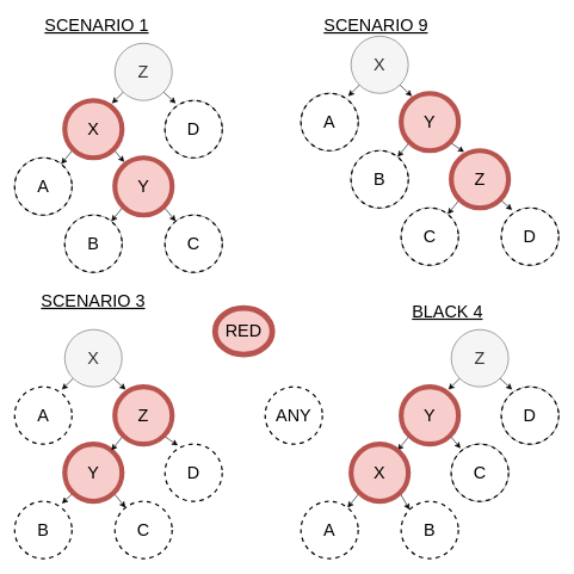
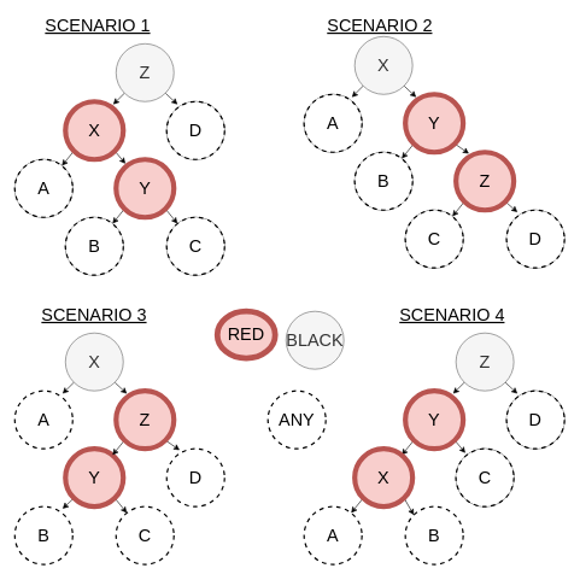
  <mxCell id="0" />
  <mxCell id="1" parent="0" />
  <mxCell id="2" style="rounded=0;orthogonalLoop=1;jettySize=auto;html=1;exitX=0;exitY=1;exitDx=0;exitDy=0;entryX=0.825;entryY=0.05;entryDx=0;entryDy=0;entryPerimeter=0;fontSize=24;" edge="1" parent="1" source="4" target="7"><mxGeometry relative="1" as="geometry" /></mxCell>
  <mxCell id="3" style="edgeStyle=none;rounded=0;orthogonalLoop=1;jettySize=auto;html=1;exitX=1;exitY=1;exitDx=0;exitDy=0;entryX=0.188;entryY=0.05;entryDx=0;entryDy=0;entryPerimeter=0;fontSize=24;" edge="1" parent="1" source="4" target="12"><mxGeometry relative="1" as="geometry" /></mxCell>
  <mxCell id="4" value="&lt;font style=&quot;font-size: 24px&quot;&gt;Z&lt;/font&gt;" style="ellipse;whiteSpace=wrap;html=1;aspect=fixed;fillColor=#f5f5f5;fontColor=#333333;strokeColor=#666666;" vertex="1" parent="1"><mxGeometry x="160" y="60" width="80" height="80" as="geometry" /></mxCell>
  <mxCell id="5" style="edgeStyle=none;rounded=0;orthogonalLoop=1;jettySize=auto;html=1;exitX=0;exitY=1;exitDx=0;exitDy=0;fontSize=24;" edge="1" parent="1" source="7" target="11"><mxGeometry relative="1" as="geometry" /></mxCell>
  <mxCell id="6" style="edgeStyle=none;rounded=0;orthogonalLoop=1;jettySize=auto;html=1;exitX=1;exitY=1;exitDx=0;exitDy=0;entryX=0.163;entryY=0.075;entryDx=0;entryDy=0;entryPerimeter=0;fontSize=24;" edge="1" parent="1" source="7" target="10"><mxGeometry relative="1" as="geometry" /></mxCell>
  <mxCell id="7" value="&lt;font style=&quot;font-size: 24px&quot;&gt;X&lt;/font&gt;" style="ellipse;whiteSpace=wrap;html=1;aspect=fixed;" vertex="1" parent="1"><mxGeometry x="90" y="140" width="80" height="80" as="geometry" /></mxCell>
  <mxCell id="8" style="edgeStyle=none;rounded=0;orthogonalLoop=1;jettySize=auto;html=1;exitX=0;exitY=1;exitDx=0;exitDy=0;fontSize=24;" edge="1" parent="1" source="10" target="13"><mxGeometry relative="1" as="geometry" /></mxCell>
  <mxCell id="9" style="edgeStyle=none;rounded=0;orthogonalLoop=1;jettySize=auto;html=1;exitX=1;exitY=1;exitDx=0;exitDy=0;fontSize=24;" edge="1" parent="1" source="10" target="14"><mxGeometry relative="1" as="geometry" /></mxCell>
  <mxCell id="10" value="&lt;font style=&quot;font-size: 24px&quot;&gt;Y&lt;/font&gt;" style="ellipse;whiteSpace=wrap;html=1;aspect=fixed;" vertex="1" parent="1"><mxGeometry x="160" y="220" width="80" height="80" as="geometry" /></mxCell>
  <mxCell id="11" value="&lt;font style=&quot;font-size: 24px&quot;&gt;A&lt;/font&gt;" style="ellipse;whiteSpace=wrap;html=1;aspect=fixed;" vertex="1" parent="1"><mxGeometry x="20" y="220" width="80" height="80" as="geometry" /></mxCell>
  <mxCell id="12" value="&lt;font style=&quot;font-size: 24px&quot;&gt;D&lt;/font&gt;" style="ellipse;whiteSpace=wrap;html=1;aspect=fixed;" vertex="1" parent="1"><mxGeometry x="230" y="140" width="80" height="80" as="geometry" /></mxCell>
  <mxCell id="13" value="&lt;font style=&quot;font-size: 24px&quot;&gt;B&lt;/font&gt;" style="ellipse;whiteSpace=wrap;html=1;aspect=fixed;" vertex="1" parent="1"><mxGeometry x="90" y="300" width="80" height="80" as="geometry" /></mxCell>
  <mxCell id="14" value="&lt;font style=&quot;font-size: 24px&quot;&gt;C&lt;/font&gt;" style="ellipse;whiteSpace=wrap;html=1;aspect=fixed;" vertex="1" parent="1"><mxGeometry x="230" y="300" width="80" height="80" as="geometry" /></mxCell>
  <mxCell id="15" style="rounded=0;orthogonalLoop=1;jettySize=auto;html=1;exitX=0;exitY=1;exitDx=0;exitDy=0;entryX=0.825;entryY=0.05;entryDx=0;entryDy=0;entryPerimeter=0;fontSize=24;" edge="1" parent="1" source="17" target="18"><mxGeometry relative="1" as="geometry" /></mxCell>
  <mxCell id="16" style="edgeStyle=none;rounded=0;orthogonalLoop=1;jettySize=auto;html=1;exitX=1;exitY=1;exitDx=0;exitDy=0;entryX=0.188;entryY=0.05;entryDx=0;entryDy=0;entryPerimeter=0;fontSize=24;" edge="1" parent="1" source="17" target="22"><mxGeometry relative="1" as="geometry" /></mxCell>
  <mxCell id="17" value="&lt;font style=&quot;font-size: 24px&quot;&gt;X&lt;/font&gt;" style="ellipse;whiteSpace=wrap;html=1;aspect=fixed;fillColor=#f5f5f5;fontColor=#333333;strokeColor=#666666;" vertex="1" parent="1"><mxGeometry x="490" y="50" width="80" height="80" as="geometry" /></mxCell>
  <mxCell id="18" value="&lt;font style=&quot;font-size: 24px&quot;&gt;A&lt;/font&gt;" style="ellipse;whiteSpace=wrap;html=1;aspect=fixed;" vertex="1" parent="1"><mxGeometry x="420" y="130" width="80" height="80" as="geometry" /></mxCell>
  <mxCell id="19" value="&lt;font style=&quot;font-size: 24px&quot;&gt;B&lt;/font&gt;" style="ellipse;whiteSpace=wrap;html=1;aspect=fixed;" vertex="1" parent="1"><mxGeometry x="490" y="210" width="80" height="80" as="geometry" /></mxCell>
  <mxCell id="20" style="edgeStyle=none;rounded=0;orthogonalLoop=1;jettySize=auto;html=1;exitX=0;exitY=1;exitDx=0;exitDy=0;fontSize=24;" edge="1" parent="1" source="22" target="19"><mxGeometry relative="1" as="geometry" /></mxCell>
  <mxCell id="21" style="edgeStyle=none;rounded=0;orthogonalLoop=1;jettySize=auto;html=1;exitX=1;exitY=1;exitDx=0;exitDy=0;entryX=0.225;entryY=0.025;entryDx=0;entryDy=0;fontSize=24;entryPerimeter=0;" edge="1" parent="1" source="22" target="25"><mxGeometry relative="1" as="geometry" /></mxCell>
  <mxCell id="22" value="&lt;font style=&quot;font-size: 24px&quot;&gt;Y&lt;/font&gt;" style="ellipse;whiteSpace=wrap;html=1;aspect=fixed;" vertex="1" parent="1"><mxGeometry x="560" y="130" width="80" height="80" as="geometry" /></mxCell>
  <mxCell id="23" style="edgeStyle=none;rounded=0;orthogonalLoop=1;jettySize=auto;html=1;exitX=0;exitY=1;exitDx=0;exitDy=0;fontSize=24;" edge="1" parent="1" source="25" target="26"><mxGeometry relative="1" as="geometry" /></mxCell>
  <mxCell id="24" style="edgeStyle=none;rounded=0;orthogonalLoop=1;jettySize=auto;html=1;exitX=1;exitY=1;exitDx=0;exitDy=0;entryX=0.188;entryY=0.038;entryDx=0;entryDy=0;entryPerimeter=0;fontSize=24;" edge="1" parent="1" source="25" target="27"><mxGeometry relative="1" as="geometry" /></mxCell>
  <mxCell id="25" value="&lt;font style=&quot;font-size: 24px&quot;&gt;Z&lt;/font&gt;" style="ellipse;whiteSpace=wrap;html=1;aspect=fixed;" vertex="1" parent="1"><mxGeometry x="630" y="210" width="80" height="80" as="geometry" /></mxCell>
  <mxCell id="26" value="&lt;font style=&quot;font-size: 24px&quot;&gt;C&lt;/font&gt;" style="ellipse;whiteSpace=wrap;html=1;aspect=fixed;" vertex="1" parent="1"><mxGeometry x="560" y="290" width="80" height="80" as="geometry" /></mxCell>
  <mxCell id="27" value="&lt;font style=&quot;font-size: 24px&quot;&gt;D&lt;/font&gt;" style="ellipse;whiteSpace=wrap;html=1;aspect=fixed;" vertex="1" parent="1"><mxGeometry x="700" y="290" width="80" height="80" as="geometry" /></mxCell>
  <mxCell id="28" style="rounded=0;orthogonalLoop=1;jettySize=auto;html=1;exitX=0;exitY=1;exitDx=0;exitDy=0;entryX=0.825;entryY=0.05;entryDx=0;entryDy=0;entryPerimeter=0;fontSize=24;" edge="1" parent="1" source="30" target="31"><mxGeometry relative="1" as="geometry" /></mxCell>
  <mxCell id="29" style="edgeStyle=none;rounded=0;orthogonalLoop=1;jettySize=auto;html=1;exitX=1;exitY=1;exitDx=0;exitDy=0;entryX=0.188;entryY=0.05;entryDx=0;entryDy=0;entryPerimeter=0;fontSize=24;" edge="1" parent="1" source="30" target="37"><mxGeometry relative="1" as="geometry" /></mxCell>
  <mxCell id="30" value="&lt;font style=&quot;font-size: 24px&quot;&gt;X&lt;/font&gt;" style="ellipse;whiteSpace=wrap;html=1;aspect=fixed;fillColor=#f5f5f5;fontColor=#333333;strokeColor=#666666;" vertex="1" parent="1"><mxGeometry x="90" y="460" width="80" height="80" as="geometry" /></mxCell>
  <mxCell id="31" value="&lt;font style=&quot;font-size: 24px&quot;&gt;A&lt;/font&gt;" style="ellipse;whiteSpace=wrap;html=1;aspect=fixed;dashed=1;strokeWidth=2;" vertex="1" parent="1"><mxGeometry x="20" y="540" width="80" height="80" as="geometry" /></mxCell>
  <mxCell id="32" style="edgeStyle=none;rounded=0;orthogonalLoop=1;jettySize=auto;html=1;exitX=0;exitY=1;exitDx=0;exitDy=0;entryX=0.825;entryY=0.038;entryDx=0;entryDy=0;entryPerimeter=0;fontSize=24;" edge="1" parent="1" source="34" target="39"><mxGeometry relative="1" as="geometry" /></mxCell>
  <mxCell id="33" style="edgeStyle=none;rounded=0;orthogonalLoop=1;jettySize=auto;html=1;exitX=1;exitY=1;exitDx=0;exitDy=0;fontSize=24;" edge="1" parent="1" source="34" target="40"><mxGeometry relative="1" as="geometry" /></mxCell>
  <mxCell id="34" value="&lt;font style=&quot;font-size: 24px&quot;&gt;Y&lt;/font&gt;" style="ellipse;whiteSpace=wrap;html=1;aspect=fixed;fillColor=#f8cecc;strokeColor=#b85450;strokeWidth=7;" vertex="1" parent="1"><mxGeometry x="90" y="620" width="80" height="80" as="geometry" /></mxCell>
  <mxCell id="35" style="edgeStyle=none;rounded=0;orthogonalLoop=1;jettySize=auto;html=1;exitX=0;exitY=1;exitDx=0;exitDy=0;fontSize=24;" edge="1" parent="1" source="37" target="34"><mxGeometry relative="1" as="geometry" /></mxCell>
  <mxCell id="36" style="edgeStyle=none;rounded=0;orthogonalLoop=1;jettySize=auto;html=1;exitX=1;exitY=1;exitDx=0;exitDy=0;entryX=0.225;entryY=0.025;entryDx=0;entryDy=0;fontSize=24;entryPerimeter=0;" edge="1" parent="1" source="37" target="38"><mxGeometry relative="1" as="geometry" /></mxCell>
  <mxCell id="37" value="&lt;font style=&quot;font-size: 24px&quot;&gt;Z&lt;/font&gt;" style="ellipse;whiteSpace=wrap;html=1;aspect=fixed;" vertex="1" parent="1"><mxGeometry x="160" y="540" width="80" height="80" as="geometry" /></mxCell>
  <mxCell id="38" value="&lt;font style=&quot;font-size: 24px&quot;&gt;D&lt;/font&gt;" style="ellipse;whiteSpace=wrap;html=1;aspect=fixed;dashed=1;strokeWidth=2;" vertex="1" parent="1"><mxGeometry x="230" y="620" width="80" height="80" as="geometry" /></mxCell>
  <mxCell id="39" value="&lt;font style=&quot;font-size: 24px&quot;&gt;B&lt;/font&gt;" style="ellipse;whiteSpace=wrap;html=1;aspect=fixed;dashed=1;strokeWidth=2;" vertex="1" parent="1"><mxGeometry x="20" y="700" width="80" height="80" as="geometry" /></mxCell>
  <mxCell id="40" value="&lt;font style=&quot;font-size: 24px&quot;&gt;C&lt;/font&gt;" style="ellipse;whiteSpace=wrap;html=1;aspect=fixed;dashed=1;strokeWidth=2;" vertex="1" parent="1"><mxGeometry x="160" y="700" width="80" height="80" as="geometry" /></mxCell>
  <mxCell id="41" style="rounded=0;orthogonalLoop=1;jettySize=auto;html=1;exitX=0;exitY=1;exitDx=0;exitDy=0;entryX=0.825;entryY=0.05;entryDx=0;entryDy=0;entryPerimeter=0;fontSize=24;" edge="1" parent="1" source="43" target="46"><mxGeometry relative="1" as="geometry" /></mxCell>
  <mxCell id="42" style="edgeStyle=none;rounded=0;orthogonalLoop=1;jettySize=auto;html=1;exitX=1;exitY=1;exitDx=0;exitDy=0;entryX=0.188;entryY=0.05;entryDx=0;entryDy=0;entryPerimeter=0;fontSize=24;" edge="1" parent="1" source="43" target="51"><mxGeometry relative="1" as="geometry" /></mxCell>
  <mxCell id="43" value="&lt;font style=&quot;font-size: 24px&quot;&gt;Z&lt;/font&gt;" style="ellipse;whiteSpace=wrap;html=1;aspect=fixed;fillColor=#f5f5f5;fontColor=#333333;strokeColor=#666666;" vertex="1" parent="1"><mxGeometry x="630" y="460" width="80" height="80" as="geometry" /></mxCell>
  <mxCell id="44" style="edgeStyle=none;rounded=0;orthogonalLoop=1;jettySize=auto;html=1;exitX=0;exitY=1;exitDx=0;exitDy=0;fontSize=24;" edge="1" parent="1" source="46" target="50"><mxGeometry relative="1" as="geometry" /></mxCell>
  <mxCell id="45" style="edgeStyle=none;rounded=0;orthogonalLoop=1;jettySize=auto;html=1;exitX=1;exitY=1;exitDx=0;exitDy=0;entryX=0.163;entryY=0.075;entryDx=0;entryDy=0;entryPerimeter=0;fontSize=24;" edge="1" parent="1" source="46" target="47"><mxGeometry relative="1" as="geometry" /></mxCell>
  <mxCell id="46" value="&lt;font style=&quot;font-size: 24px&quot;&gt;Y&lt;/font&gt;" style="ellipse;whiteSpace=wrap;html=1;aspect=fixed;fillColor=#f8cecc;strokeColor=#b85450;strokeWidth=7;" vertex="1" parent="1"><mxGeometry x="560" y="540" width="80" height="80" as="geometry" /></mxCell>
  <mxCell id="47" value="&lt;font style=&quot;font-size: 24px&quot;&gt;C&lt;/font&gt;" style="ellipse;whiteSpace=wrap;html=1;aspect=fixed;" vertex="1" parent="1"><mxGeometry x="630" y="620" width="80" height="80" as="geometry" /></mxCell>
  <mxCell id="48" style="edgeStyle=none;rounded=0;orthogonalLoop=1;jettySize=auto;html=1;exitX=0;exitY=1;exitDx=0;exitDy=0;fontSize=24;" edge="1" parent="1" source="50" target="52"><mxGeometry relative="1" as="geometry" /></mxCell>
  <mxCell id="49" style="edgeStyle=none;rounded=0;orthogonalLoop=1;jettySize=auto;html=1;exitX=1;exitY=1;exitDx=0;exitDy=0;entryX=0;entryY=0;entryDx=0;entryDy=0;fontSize=24;" edge="1" parent="1" source="50" target="53"><mxGeometry relative="1" as="geometry" /></mxCell>
  <mxCell id="50" value="&lt;font style=&quot;font-size: 24px&quot;&gt;X&lt;/font&gt;" style="ellipse;whiteSpace=wrap;html=1;aspect=fixed;fillColor=#f8cecc;strokeColor=#b85450;strokeWidth=7;" vertex="1" parent="1"><mxGeometry x="490" y="620" width="80" height="80" as="geometry" /></mxCell>
  <mxCell id="51" value="&lt;font style=&quot;font-size: 24px&quot;&gt;D&lt;/font&gt;" style="ellipse;whiteSpace=wrap;html=1;aspect=fixed;" vertex="1" parent="1"><mxGeometry x="700" y="540" width="80" height="80" as="geometry" /></mxCell>
  <mxCell id="52" value="&lt;font style=&quot;font-size: 24px&quot;&gt;A&lt;/font&gt;" style="ellipse;whiteSpace=wrap;html=1;aspect=fixed;dashed=1;strokeWidth=2;" vertex="1" parent="1"><mxGeometry x="420" y="700" width="80" height="80" as="geometry" /></mxCell>
  <mxCell id="53" value="&lt;font style=&quot;font-size: 24px&quot;&gt;B&lt;/font&gt;" style="ellipse;whiteSpace=wrap;html=1;aspect=fixed;dashed=1;strokeWidth=2;" vertex="1" parent="1"><mxGeometry x="560" y="700" width="80" height="80" as="geometry" /></mxCell>
  <mxCell id="54" value="&lt;u&gt;SCENARIO 1&lt;/u&gt;" style="text;html=1;strokeColor=none;fillColor=none;align=center;verticalAlign=middle;whiteSpace=wrap;rounded=0;fontSize=24;" vertex="1" parent="1"><mxGeometry x="40" y="20" width="190" height="30" as="geometry" /></mxCell>
- <mxCell id="55" value="&lt;u&gt;SCENARIO 9&lt;/u&gt;" style="text;html=1;strokeColor=none;fillColor=none;align=center;verticalAlign=middle;whiteSpace=wrap;rounded=0;fontSize=24;" vertex="1" parent="1"><mxGeometry x="430" y="20" width="190" height="30" as="geometry" /></mxCell>
- <mxCell id="56" value="&lt;u&gt;SCENARIO 3&lt;/u&gt;" style="text;html=1;strokeColor=none;fillColor=none;align=center;verticalAlign=middle;whiteSpace=wrap;rounded=0;fontSize=24;" vertex="1" parent="1"><mxGeometry x="35" y="405" width="190" height="30" as="geometry" /></mxCell>
- <mxCell id="57" value="&lt;u&gt;BLACK 4&lt;/u&gt;" style="text;html=1;strokeColor=none;fillColor=none;align=center;verticalAlign=middle;whiteSpace=wrap;rounded=0;fontSize=24;" vertex="1" parent="1"><mxGeometry x="530" y="420" width="190" height="30" as="geometry" /></mxCell>
+ <mxCell id="55" value="&lt;u&gt;SCENARIO 2&lt;/u&gt;" style="text;html=1;strokeColor=none;fillColor=none;align=center;verticalAlign=middle;whiteSpace=wrap;rounded=0;fontSize=24;" vertex="1" parent="1"><mxGeometry x="430" y="20" width="190" height="30" as="geometry" /></mxCell>
+ <mxCell id="56" value="&lt;u&gt;SCENARIO 3&lt;/u&gt;" style="text;html=1;strokeColor=none;fillColor=none;align=center;verticalAlign=middle;whiteSpace=wrap;rounded=0;fontSize=24;" vertex="1" parent="1"><mxGeometry x="35" y="420" width="190" height="30" as="geometry" /></mxCell>
+ <mxCell id="57" value="&lt;u&gt;SCENARIO 4&lt;/u&gt;" style="text;html=1;strokeColor=none;fillColor=none;align=center;verticalAlign=middle;whiteSpace=wrap;rounded=0;fontSize=24;" vertex="1" parent="1"><mxGeometry x="530" y="420" width="190" height="30" as="geometry" /></mxCell>
  <mxCell id="58" value="&lt;font style=&quot;font-size: 24px&quot;&gt;RED&lt;/font&gt;" style="ellipse;whiteSpace=wrap;html=1;aspect=fixed;fillColor=#f8cecc;strokeColor=#b85450;strokeWidth=8;" vertex="1" parent="1"><mxGeometry x="300" y="430" width="80" height="65" as="geometry" /></mxCell>
+ <mxCell id="59" value="&lt;font style=&quot;font-size: 24px&quot;&gt;BLACK&lt;/font&gt;" style="ellipse;whiteSpace=wrap;html=1;aspect=fixed;fillColor=#f5f5f5;fontColor=#333333;strokeColor=#666666;" vertex="1" parent="1"><mxGeometry x="395" y="430" width="80" height="80" as="geometry" /></mxCell>
  <mxCell id="60" value="&lt;span style=&quot;font-size: 24px&quot;&gt;ANY&lt;/span&gt;" style="ellipse;whiteSpace=wrap;html=1;aspect=fixed;dashed=1;strokeWidth=2;" vertex="1" parent="1"><mxGeometry x="370" y="540" width="80" height="80" as="geometry" /></mxCell>
  <mxCell id="61" value="&lt;font style=&quot;font-size: 24px&quot;&gt;X&lt;/font&gt;" style="ellipse;whiteSpace=wrap;html=1;aspect=fixed;fillColor=#f8cecc;strokeColor=#b85450;strokeWidth=7;" vertex="1" parent="1"><mxGeometry x="90" y="140" width="80" height="80" as="geometry" /></mxCell>
  <mxCell id="62" value="&lt;font style=&quot;font-size: 24px&quot;&gt;Y&lt;/font&gt;" style="ellipse;whiteSpace=wrap;html=1;aspect=fixed;fillColor=#f8cecc;strokeColor=#b85450;strokeWidth=7;" vertex="1" parent="1"><mxGeometry x="160" y="220" width="80" height="80" as="geometry" /></mxCell>
  <mxCell id="63" value="&lt;font style=&quot;font-size: 24px&quot;&gt;Y&lt;/font&gt;" style="ellipse;whiteSpace=wrap;html=1;aspect=fixed;fillColor=#f8cecc;strokeColor=#b85450;strokeWidth=7;" vertex="1" parent="1"><mxGeometry x="560" y="130" width="80" height="80" as="geometry" /></mxCell>
  <mxCell id="64" value="&lt;font style=&quot;font-size: 24px&quot;&gt;Z&lt;/font&gt;" style="ellipse;whiteSpace=wrap;html=1;aspect=fixed;fillColor=#f8cecc;strokeColor=#b85450;strokeWidth=7;" vertex="1" parent="1"><mxGeometry x="630" y="210" width="80" height="80" as="geometry" /></mxCell>
  <mxCell id="65" value="&lt;font style=&quot;font-size: 24px&quot;&gt;Z&lt;/font&gt;" style="ellipse;whiteSpace=wrap;html=1;aspect=fixed;fillColor=#f8cecc;strokeColor=#b85450;strokeWidth=7;" vertex="1" parent="1"><mxGeometry x="160" y="540" width="80" height="80" as="geometry" /></mxCell>
  <mxCell id="66" value="&lt;font style=&quot;font-size: 24px&quot;&gt;A&lt;/font&gt;" style="ellipse;whiteSpace=wrap;html=1;aspect=fixed;dashed=1;strokeWidth=2;" vertex="1" parent="1"><mxGeometry x="20" y="220" width="80" height="80" as="geometry" /></mxCell>
  <mxCell id="67" value="&lt;font style=&quot;font-size: 24px&quot;&gt;B&lt;/font&gt;" style="ellipse;whiteSpace=wrap;html=1;aspect=fixed;dashed=1;strokeWidth=2;" vertex="1" parent="1"><mxGeometry x="90" y="300" width="80" height="80" as="geometry" /></mxCell>
  <mxCell id="68" value="&lt;font style=&quot;font-size: 24px&quot;&gt;C&lt;/font&gt;" style="ellipse;whiteSpace=wrap;html=1;aspect=fixed;dashed=1;strokeWidth=2;" vertex="1" parent="1"><mxGeometry x="230" y="300" width="80" height="80" as="geometry" /></mxCell>
  <mxCell id="69" value="&lt;font style=&quot;font-size: 24px&quot;&gt;D&lt;/font&gt;" style="ellipse;whiteSpace=wrap;html=1;aspect=fixed;dashed=1;strokeWidth=2;" vertex="1" parent="1"><mxGeometry x="230" y="140" width="80" height="80" as="geometry" /></mxCell>
  <mxCell id="70" value="&lt;font style=&quot;font-size: 24px&quot;&gt;A&lt;/font&gt;" style="ellipse;whiteSpace=wrap;html=1;aspect=fixed;dashed=1;strokeWidth=2;" vertex="1" parent="1"><mxGeometry x="420" y="130" width="80" height="80" as="geometry" /></mxCell>
  <mxCell id="71" value="&lt;font style=&quot;font-size: 24px&quot;&gt;B&lt;/font&gt;" style="ellipse;whiteSpace=wrap;html=1;aspect=fixed;dashed=1;strokeWidth=2;" vertex="1" parent="1"><mxGeometry x="490" y="210" width="80" height="80" as="geometry" /></mxCell>
  <mxCell id="72" value="&lt;font style=&quot;font-size: 24px&quot;&gt;C&lt;/font&gt;" style="ellipse;whiteSpace=wrap;html=1;aspect=fixed;dashed=1;strokeWidth=2;" vertex="1" parent="1"><mxGeometry x="560" y="290" width="80" height="80" as="geometry" /></mxCell>
  <mxCell id="73" value="&lt;font style=&quot;font-size: 24px&quot;&gt;D&lt;/font&gt;" style="ellipse;whiteSpace=wrap;html=1;aspect=fixed;dashed=1;strokeWidth=2;" vertex="1" parent="1"><mxGeometry x="700" y="290" width="80" height="80" as="geometry" /></mxCell>
  <mxCell id="74" value="&lt;font style=&quot;font-size: 24px&quot;&gt;D&lt;/font&gt;" style="ellipse;whiteSpace=wrap;html=1;aspect=fixed;dashed=1;strokeWidth=2;" vertex="1" parent="1"><mxGeometry x="700" y="540" width="80" height="80" as="geometry" /></mxCell>
  <mxCell id="75" value="&lt;font style=&quot;font-size: 24px&quot;&gt;C&lt;/font&gt;" style="ellipse;whiteSpace=wrap;html=1;aspect=fixed;dashed=1;strokeWidth=2;" vertex="1" parent="1"><mxGeometry x="630" y="620" width="80" height="80" as="geometry" /></mxCell>
